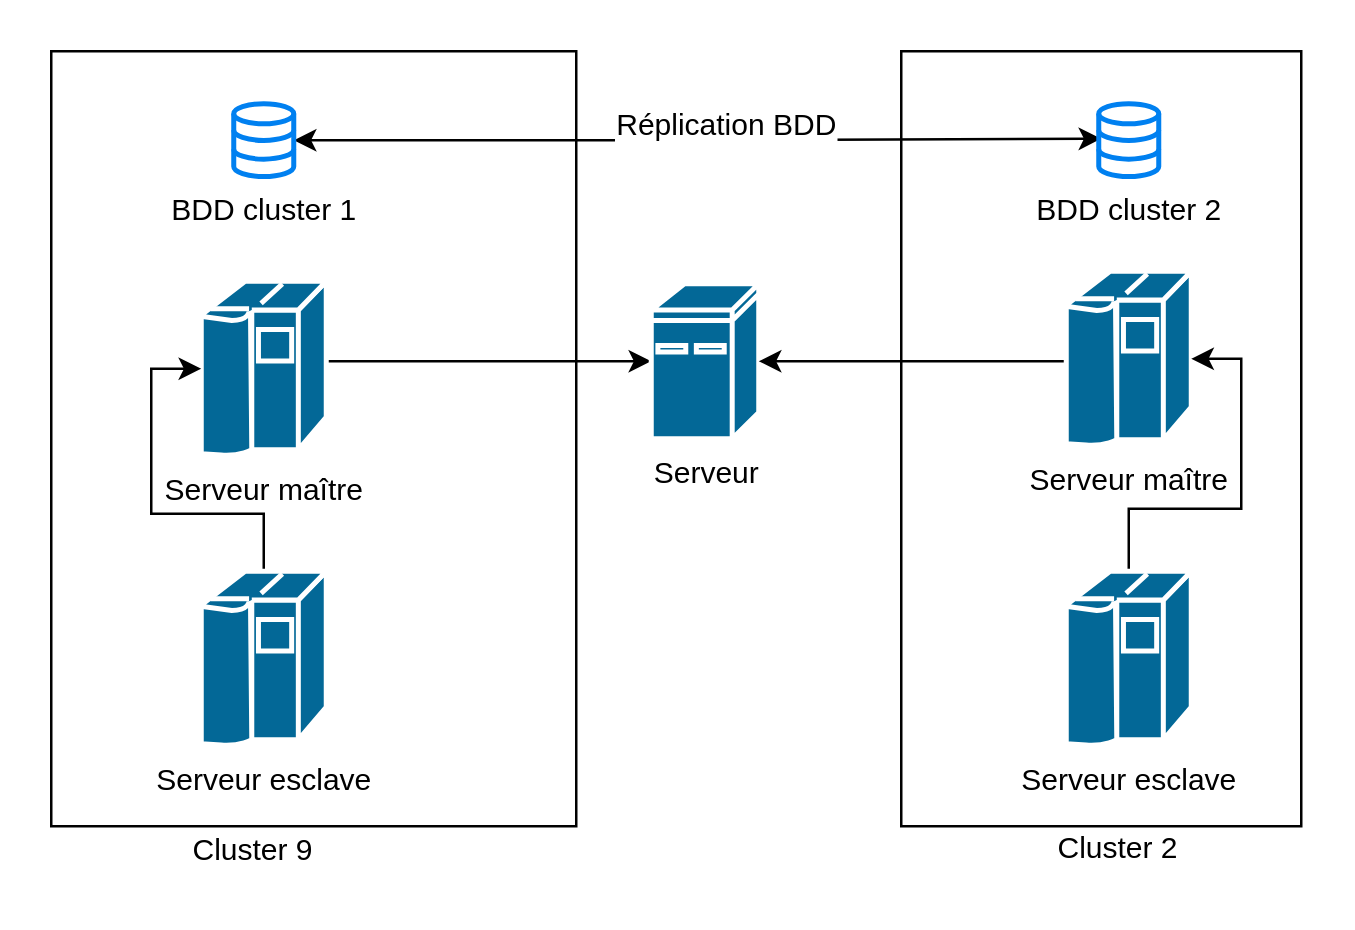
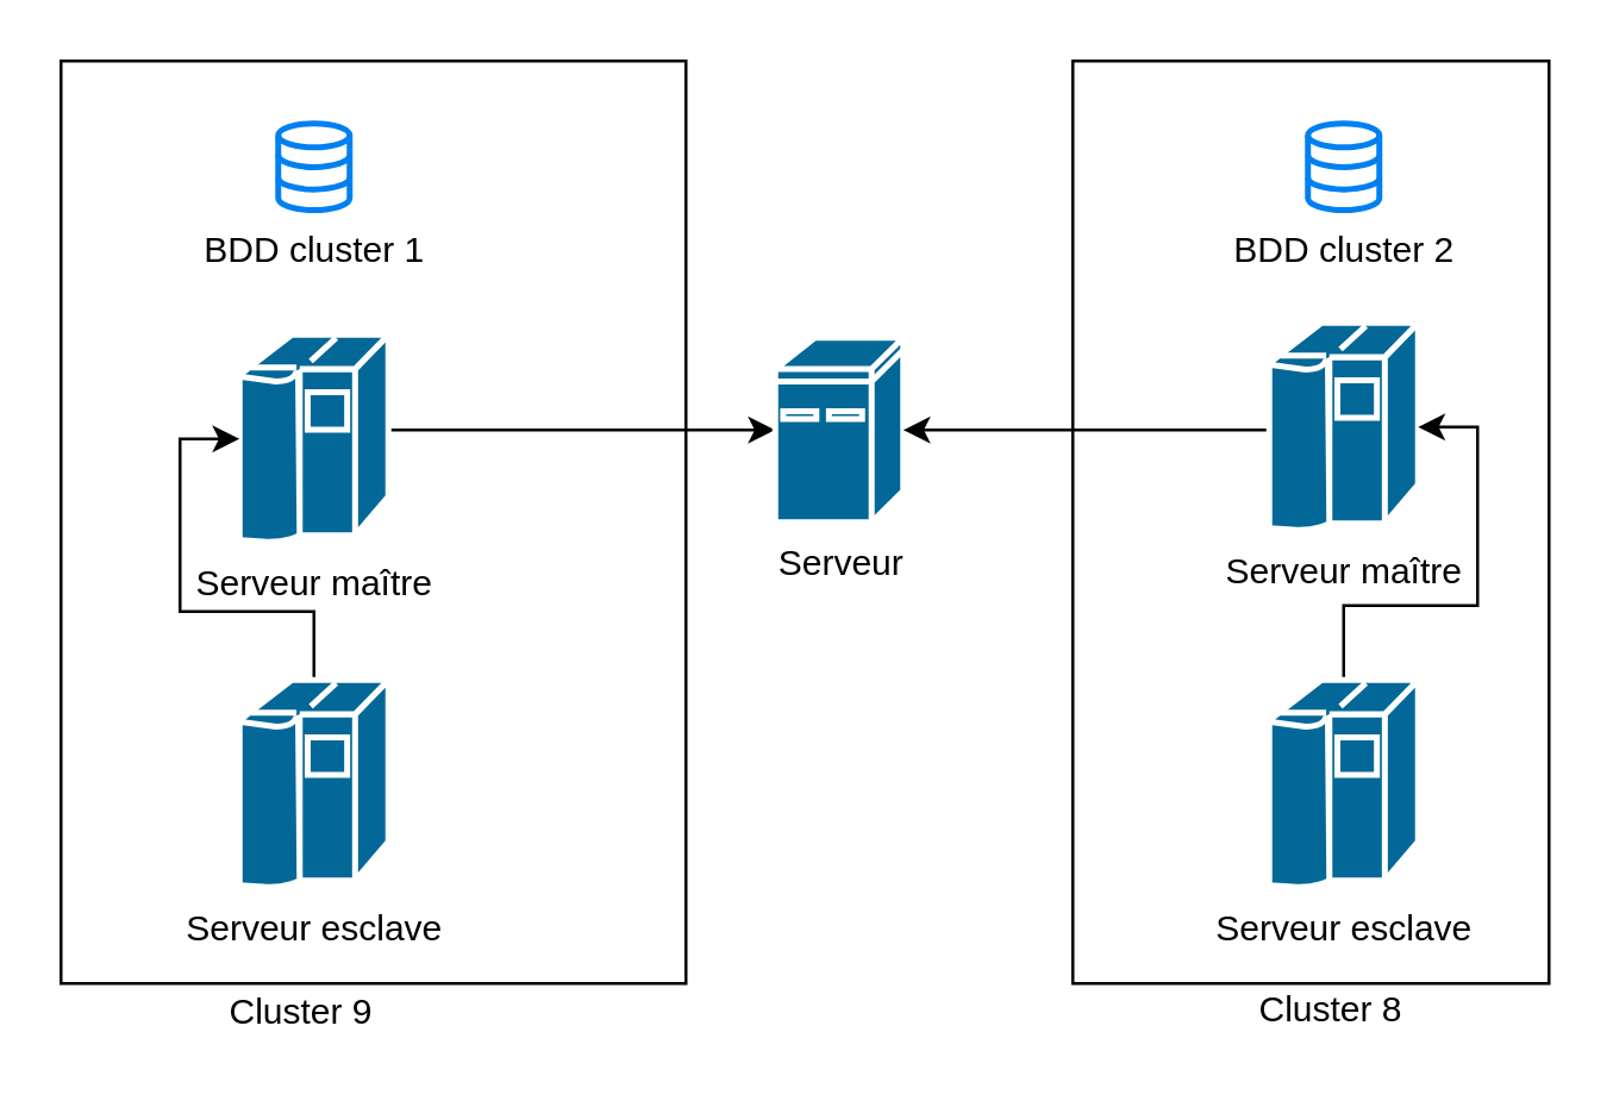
  <mxCell id="0" />
  <mxCell id="1" parent="0" />
  <mxCell id="2" value="" style="whiteSpace=wrap;html=1;" vertex="1" parent="1"><mxGeometry x="360" y="20" width="160" height="310" as="geometry" /></mxCell>
  <mxCell id="3" value="" style="whiteSpace=wrap;html=1;" vertex="1" parent="1"><mxGeometry x="20" y="20" width="210" height="310" as="geometry" /></mxCell>
  <mxCell id="4" value="Cluster 9" style="text;html=1;resizable=0;points=[];autosize=1;align=left;verticalAlign=top;spacingTop=-4;" vertex="1" parent="1"><mxGeometry x="75" y="330" width="60" height="20" as="geometry" /></mxCell>
- <mxCell id="5" value="Cluster 2" style="text;html=1;resizable=0;points=[];autosize=1;align=left;verticalAlign=top;spacingTop=-4;" vertex="1" parent="1"><mxGeometry x="421" y="329" width="60" height="20" as="geometry" /></mxCell>
+ <mxCell id="5" value="Cluster 8" style="text;html=1;resizable=0;points=[];autosize=1;align=left;verticalAlign=top;spacingTop=-4;" vertex="1" parent="1"><mxGeometry x="421" y="329" width="60" height="20" as="geometry" /></mxCell>
  <mxCell id="6" style="edgeStyle=orthogonalEdgeStyle;rounded=0;orthogonalLoop=1;jettySize=auto;html=1;exitX=1;exitY=0.5;exitDx=0;exitDy=0;exitPerimeter=0;entryX=0;entryY=0.5;entryDx=0;entryDy=0;entryPerimeter=0;" edge="1" parent="1" source="7" target="13"><mxGeometry relative="1" as="geometry"><Array as="points"><mxPoint x="130" y="144" /></Array></mxGeometry></mxCell>
  <mxCell id="7" value="Serveur maître" style="shape=mxgraph.cisco.computers_and_peripherals.ibm_mainframe;html=1;pointerEvents=1;dashed=0;fillColor=#036897;strokeColor=#ffffff;strokeWidth=2;verticalLabelPosition=bottom;verticalAlign=top;align=center;outlineConnect=0;" vertex="1" parent="1"><mxGeometry x="80" y="112" width="50" height="70" as="geometry" /></mxCell>
  <mxCell id="8" style="edgeStyle=orthogonalEdgeStyle;rounded=0;orthogonalLoop=1;jettySize=auto;html=1;entryX=0;entryY=0.5;entryDx=0;entryDy=0;entryPerimeter=0;startArrow=none;startFill=0;" edge="1" parent="1" source="9" target="7"><mxGeometry relative="1" as="geometry" /></mxCell>
  <mxCell id="9" value="&lt;div&gt;Serveur esclave&lt;/div&gt;&lt;div&gt;&lt;br&gt;&lt;/div&gt;" style="shape=mxgraph.cisco.computers_and_peripherals.ibm_mainframe;html=1;pointerEvents=1;dashed=0;fillColor=#036897;strokeColor=#ffffff;strokeWidth=2;verticalLabelPosition=bottom;verticalAlign=top;align=center;outlineConnect=0;" vertex="1" parent="1"><mxGeometry x="80" y="228" width="50" height="70" as="geometry" /></mxCell>
- <mxCell id="10" style="edgeStyle=orthogonalEdgeStyle;rounded=0;orthogonalLoop=1;jettySize=auto;html=1;entryX=0.042;entryY=0.481;entryDx=0;entryDy=0;entryPerimeter=0;startArrow=classic;startFill=1;" edge="1" parent="1" source="12" target="18"><mxGeometry relative="1" as="geometry" /></mxCell>
- <mxCell id="11" value="Réplication BDD" style="text;html=1;resizable=0;points=[];align=center;verticalAlign=middle;labelBackgroundColor=#ffffff;" vertex="1" connectable="0" parent="10"><mxGeometry x="-0.039" y="-4" relative="1" as="geometry"><mxPoint x="17" y="-10" as="offset" /></mxGeometry></mxCell>
  <mxCell id="12" value="BDD cluster 1" style="html=1;verticalLabelPosition=bottom;align=center;labelBackgroundColor=#ffffff;verticalAlign=top;strokeWidth=2;strokeColor=#0080F0;fillColor=#ffffff;shadow=0;dashed=0;shape=mxgraph.ios7.icons.data;" vertex="1" parent="1"><mxGeometry x="93" y="41" width="24" height="29.1" as="geometry" /></mxCell>
  <mxCell id="13" value="Serveur" style="shape=mxgraph.cisco.computers_and_peripherals.ibm_mini_as400;html=1;pointerEvents=1;dashed=0;fillColor=#036897;strokeColor=#ffffff;strokeWidth=2;verticalLabelPosition=bottom;verticalAlign=top;align=center;outlineConnect=0;" vertex="1" parent="1"><mxGeometry x="260" y="113" width="43" height="62" as="geometry" /></mxCell>
  <mxCell id="14" style="edgeStyle=orthogonalEdgeStyle;rounded=0;orthogonalLoop=1;jettySize=auto;html=1;exitX=0;exitY=0.5;exitDx=0;exitDy=0;exitPerimeter=0;entryX=1;entryY=0.5;entryDx=0;entryDy=0;entryPerimeter=0;" edge="1" parent="1" source="15" target="13"><mxGeometry relative="1" as="geometry"><Array as="points"><mxPoint x="426" y="144" /></Array></mxGeometry></mxCell>
  <mxCell id="15" value="Serveur maître" style="shape=mxgraph.cisco.computers_and_peripherals.ibm_mainframe;html=1;pointerEvents=1;dashed=0;fillColor=#036897;strokeColor=#ffffff;strokeWidth=2;verticalLabelPosition=bottom;verticalAlign=top;align=center;outlineConnect=0;" vertex="1" parent="1"><mxGeometry x="426" y="108" width="50" height="70" as="geometry" /></mxCell>
  <mxCell id="16" style="edgeStyle=orthogonalEdgeStyle;rounded=0;orthogonalLoop=1;jettySize=auto;html=1;entryX=1;entryY=0.5;entryDx=0;entryDy=0;entryPerimeter=0;startArrow=none;startFill=0;" edge="1" parent="1" source="17" target="15"><mxGeometry relative="1" as="geometry" /></mxCell>
  <mxCell id="17" value="Serveur esclave" style="shape=mxgraph.cisco.computers_and_peripherals.ibm_mainframe;html=1;pointerEvents=1;dashed=0;fillColor=#036897;strokeColor=#ffffff;strokeWidth=2;verticalLabelPosition=bottom;verticalAlign=top;align=center;outlineConnect=0;" vertex="1" parent="1"><mxGeometry x="426" y="228" width="50" height="70" as="geometry" /></mxCell>
  <mxCell id="18" value="BDD cluster 2" style="html=1;verticalLabelPosition=bottom;align=center;labelBackgroundColor=#ffffff;verticalAlign=top;strokeWidth=2;strokeColor=#0080F0;fillColor=#ffffff;shadow=0;dashed=0;shape=mxgraph.ios7.icons.data;" vertex="1" parent="1"><mxGeometry x="439" y="41" width="24" height="29.1" as="geometry" /></mxCell>
